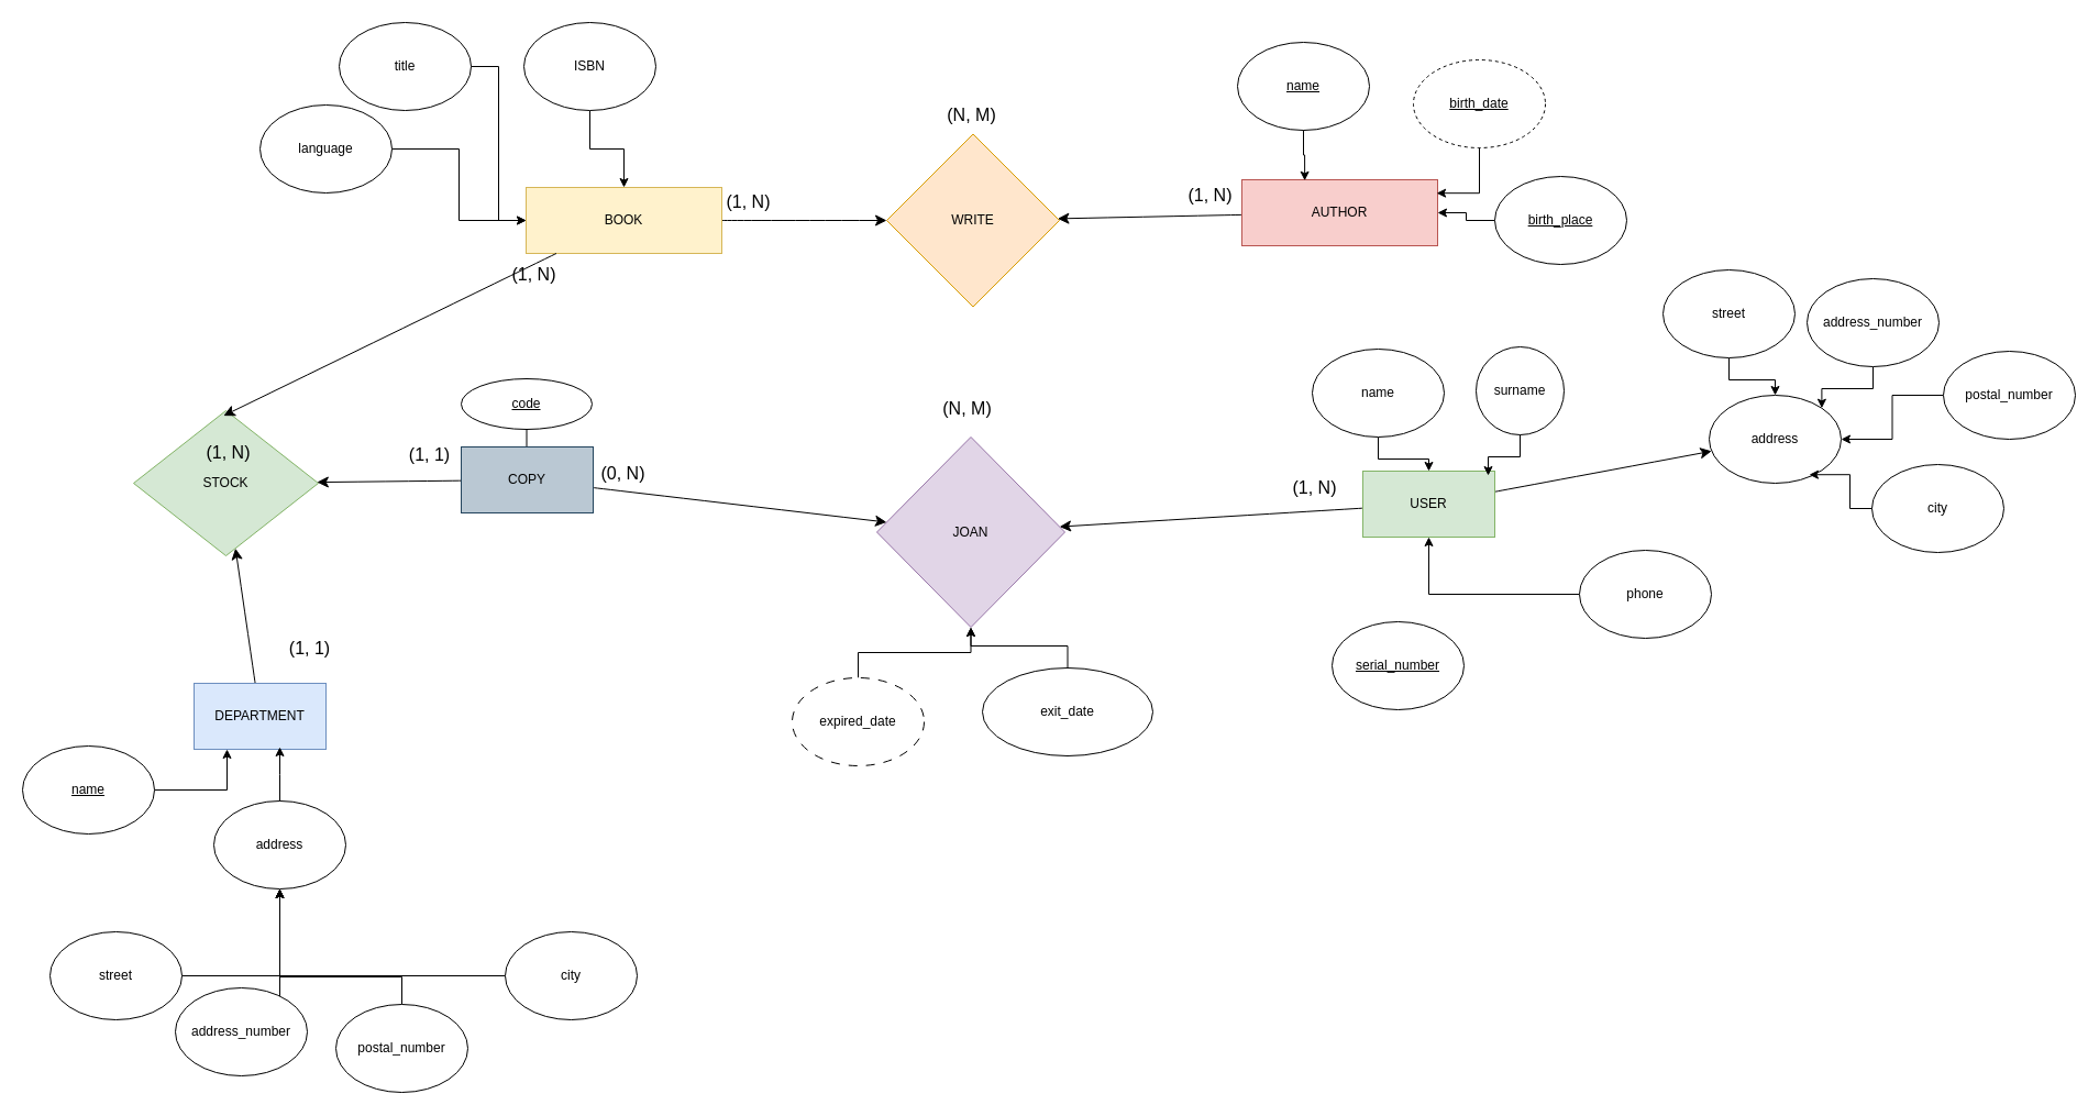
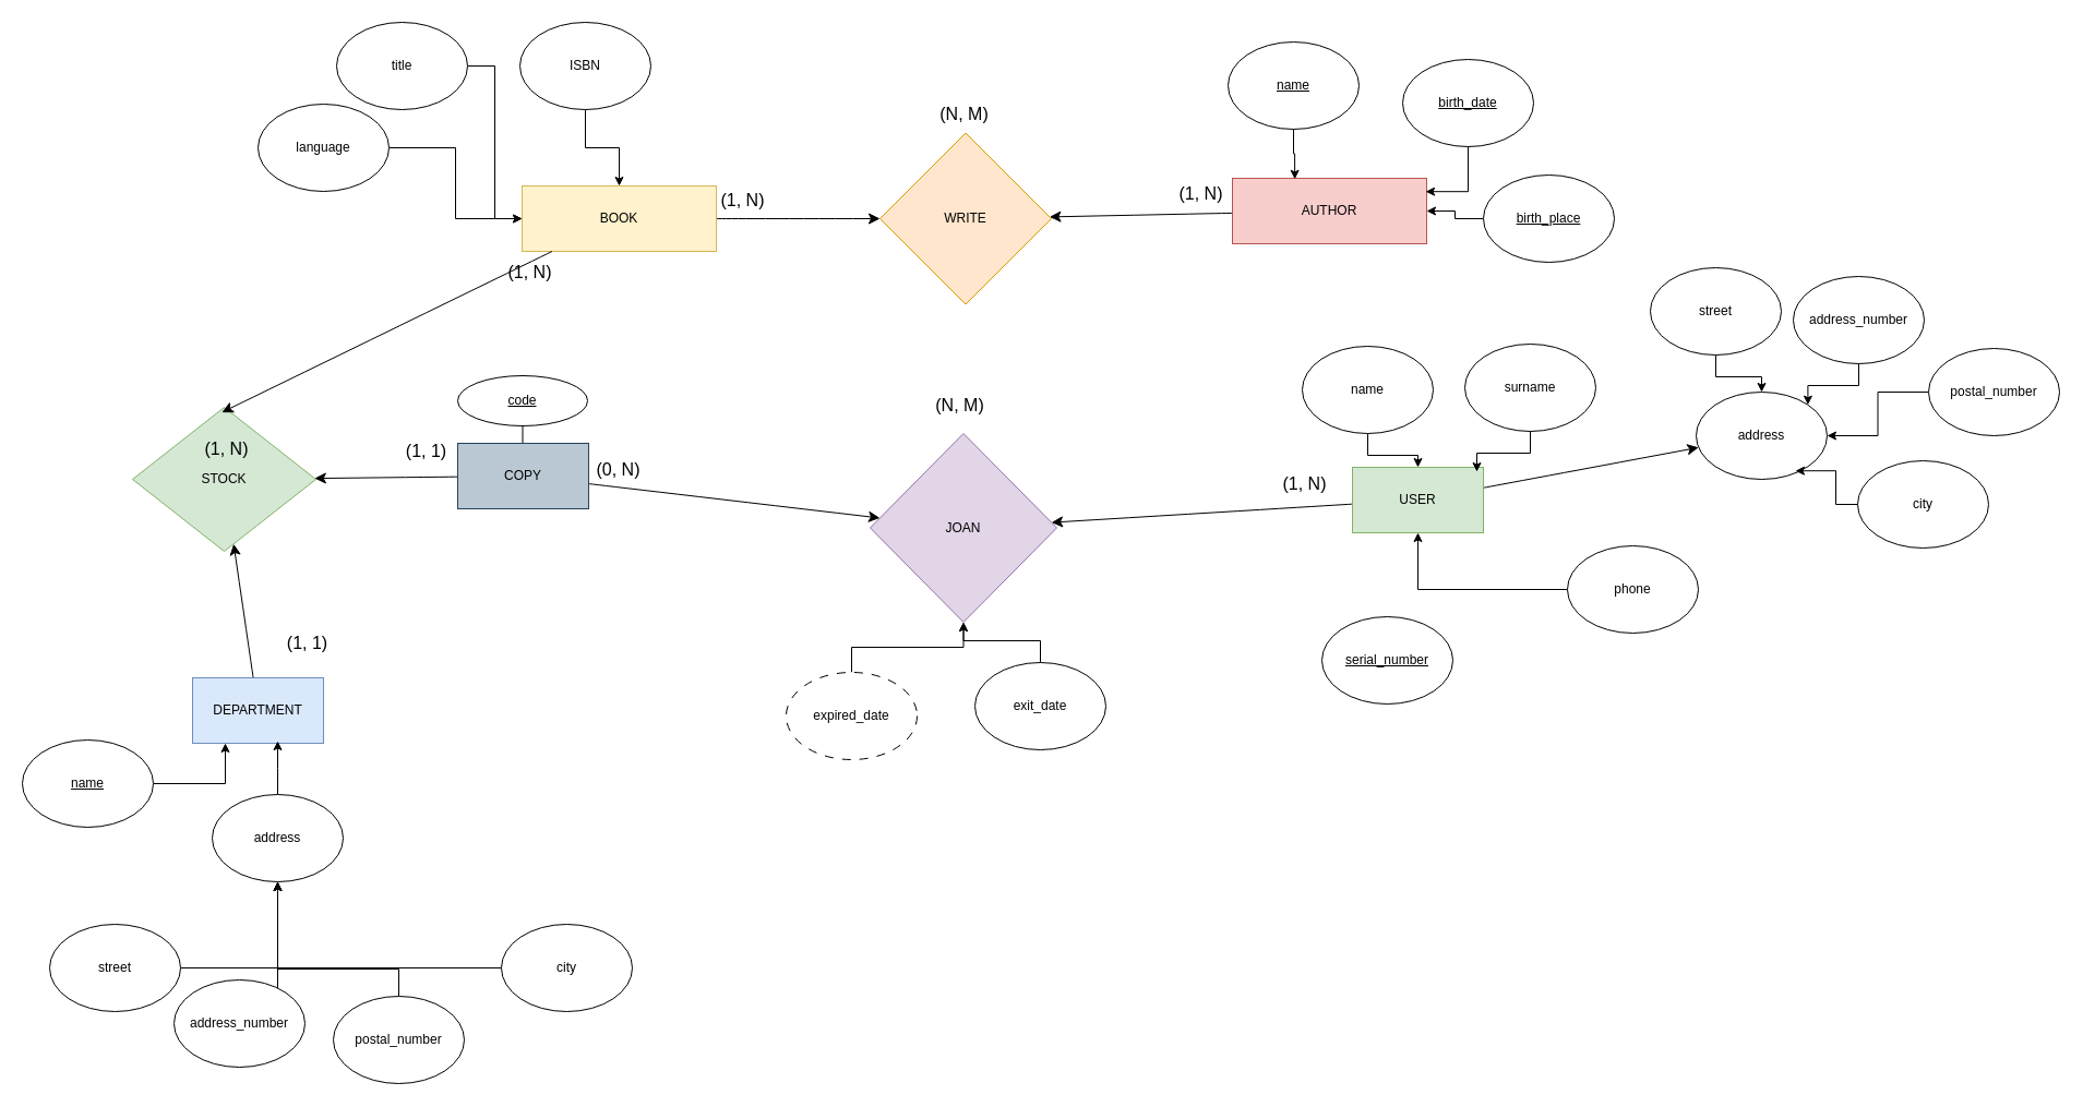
  <mxCell id="0" />
  <mxCell id="1" parent="0" />
  <mxCell id="2" style="edgeStyle=none;curved=1;rounded=0;orthogonalLoop=1;jettySize=auto;html=1;fontSize=12;startSize=8;endSize=8;" edge="1" parent="1" source="3" target="8"><mxGeometry relative="1" as="geometry" /></mxCell>
  <mxCell id="3" value="BOOK" style="rounded=0;whiteSpace=wrap;html=1;fillColor=#fff2cc;strokeColor=#d6b656;" vertex="1" parent="1"><mxGeometry x="478" y="170" width="178" height="60" as="geometry" /></mxCell>
  <mxCell id="4" style="edgeStyle=orthogonalEdgeStyle;rounded=0;orthogonalLoop=1;jettySize=auto;html=1;" edge="1" parent="1" source="5" target="3"><mxGeometry relative="1" as="geometry" /></mxCell>
  <mxCell id="5" value="ISBN" style="ellipse;whiteSpace=wrap;html=1;" vertex="1" parent="1"><mxGeometry x="476" y="20" width="120" height="80" as="geometry" /></mxCell>
  <mxCell id="6" style="edgeStyle=orthogonalEdgeStyle;rounded=0;orthogonalLoop=1;jettySize=auto;html=1;entryX=0;entryY=0.5;entryDx=0;entryDy=0;" edge="1" parent="1" source="7" target="3"><mxGeometry relative="1" as="geometry" /></mxCell>
  <mxCell id="7" value="title" style="ellipse;whiteSpace=wrap;html=1;" vertex="1" parent="1"><mxGeometry x="308" y="20" width="120" height="80" as="geometry" /></mxCell>
  <mxCell id="8" value="WRITE" style="rhombus;whiteSpace=wrap;html=1;fillColor=#ffe6cc;strokeColor=#d79b00;" vertex="1" parent="1"><mxGeometry x="806" y="121.5" width="157" height="157" as="geometry" /></mxCell>
  <mxCell id="9" style="edgeStyle=none;curved=1;rounded=0;orthogonalLoop=1;jettySize=auto;html=1;fontSize=12;startSize=8;endSize=8;" edge="1" parent="1" source="10" target="8"><mxGeometry relative="1" as="geometry" /></mxCell>
  <mxCell id="10" value="AUTHOR" style="rounded=0;whiteSpace=wrap;html=1;fillColor=#f8cecc;strokeColor=#b85450;" vertex="1" parent="1"><mxGeometry x="1129" y="163" width="178" height="60" as="geometry" /></mxCell>
  <mxCell id="11" value="&lt;u&gt;name&lt;/u&gt;" style="ellipse;whiteSpace=wrap;html=1;" vertex="1" parent="1"><mxGeometry x="1125" y="38" width="120" height="80" as="geometry" /></mxCell>
- <mxCell id="12" value="&lt;u&gt;birth_date&lt;/u&gt;" style="ellipse;whiteSpace=wrap;html=1;dashed=1;" vertex="1" parent="1"><mxGeometry x="1285" y="54" width="120" height="80" as="geometry" /></mxCell>
+ <mxCell id="12" value="&lt;u&gt;birth_date&lt;/u&gt;" style="ellipse;whiteSpace=wrap;html=1;" vertex="1" parent="1"><mxGeometry x="1285" y="54" width="120" height="80" as="geometry" /></mxCell>
  <mxCell id="13" style="edgeStyle=orthogonalEdgeStyle;rounded=0;orthogonalLoop=1;jettySize=auto;html=1;" edge="1" parent="1" source="14" target="10"><mxGeometry relative="1" as="geometry" /></mxCell>
  <mxCell id="14" value="&lt;u&gt;birth_place&lt;/u&gt;" style="ellipse;whiteSpace=wrap;html=1;" vertex="1" parent="1"><mxGeometry x="1359" y="160" width="120" height="80" as="geometry" /></mxCell>
  <mxCell id="15" style="edgeStyle=orthogonalEdgeStyle;rounded=0;orthogonalLoop=1;jettySize=auto;html=1;" edge="1" parent="1" source="16" target="3"><mxGeometry relative="1" as="geometry" /></mxCell>
  <mxCell id="16" value="language" style="ellipse;whiteSpace=wrap;html=1;" vertex="1" parent="1"><mxGeometry x="236" y="95" width="120" height="80" as="geometry" /></mxCell>
  <mxCell id="17" style="edgeStyle=none;curved=1;rounded=0;orthogonalLoop=1;jettySize=auto;html=1;fontSize=12;startSize=8;endSize=8;" edge="1" parent="1" source="18" target="55"><mxGeometry relative="1" as="geometry" /></mxCell>
  <mxCell id="18" value="DEPARTMENT" style="rounded=0;whiteSpace=wrap;html=1;fillColor=#dae8fc;strokeColor=#6c8ebf;" vertex="1" parent="1"><mxGeometry x="176" y="621" width="120" height="60" as="geometry" /></mxCell>
  <mxCell id="19" style="edgeStyle=orthogonalEdgeStyle;rounded=0;orthogonalLoop=1;jettySize=auto;html=1;entryX=0.25;entryY=1;entryDx=0;entryDy=0;" edge="1" parent="1" source="20" target="18"><mxGeometry relative="1" as="geometry" /></mxCell>
  <mxCell id="20" value="&lt;u&gt;name&lt;/u&gt;" style="ellipse;whiteSpace=wrap;html=1;" vertex="1" parent="1"><mxGeometry x="20" y="678" width="120" height="80" as="geometry" /></mxCell>
  <mxCell id="21" value="address" style="ellipse;whiteSpace=wrap;html=1;" vertex="1" parent="1"><mxGeometry x="194" y="728" width="120" height="80" as="geometry" /></mxCell>
  <mxCell id="22" style="edgeStyle=none;curved=1;rounded=0;orthogonalLoop=1;jettySize=auto;html=1;fontSize=12;startSize=8;endSize=8;" edge="1" parent="1" source="24" target="28"><mxGeometry relative="1" as="geometry" /></mxCell>
  <mxCell id="23" style="edgeStyle=none;curved=1;rounded=0;orthogonalLoop=1;jettySize=auto;html=1;fontSize=12;startSize=8;endSize=8;" edge="1" parent="1" source="24" target="32"><mxGeometry relative="1" as="geometry" /></mxCell>
  <mxCell id="24" value="USER" style="rounded=0;whiteSpace=wrap;html=1;fillColor=#d5e8d4;strokeColor=#82b366;" vertex="1" parent="1"><mxGeometry x="1239" y="428" width="120" height="60" as="geometry" /></mxCell>
  <mxCell id="25" style="edgeStyle=orthogonalEdgeStyle;rounded=0;orthogonalLoop=1;jettySize=auto;html=1;" edge="1" parent="1" source="26" target="24"><mxGeometry relative="1" as="geometry" /></mxCell>
  <mxCell id="26" value="name" style="ellipse;whiteSpace=wrap;html=1;" vertex="1" parent="1"><mxGeometry x="1193" y="317" width="120" height="80" as="geometry" /></mxCell>
- <mxCell id="27" value="surname" style="ellipse;whiteSpace=wrap;html=1;" vertex="1" parent="1"><mxGeometry x="1342" y="315" width="80" height="80" as="geometry" /></mxCell>
+ <mxCell id="27" value="surname" style="ellipse;whiteSpace=wrap;html=1;" vertex="1" parent="1"><mxGeometry x="1342" y="315" width="120" height="80" as="geometry" /></mxCell>
  <mxCell id="28" value="address" style="ellipse;whiteSpace=wrap;html=1;" vertex="1" parent="1"><mxGeometry x="1554" y="359" width="120" height="80" as="geometry" /></mxCell>
  <mxCell id="29" style="edgeStyle=orthogonalEdgeStyle;rounded=0;orthogonalLoop=1;jettySize=auto;html=1;" edge="1" parent="1" source="30" target="24"><mxGeometry relative="1" as="geometry" /></mxCell>
  <mxCell id="30" value="phone" style="ellipse;whiteSpace=wrap;html=1;" vertex="1" parent="1"><mxGeometry x="1436" y="500" width="120" height="80" as="geometry" /></mxCell>
  <mxCell id="31" value="&lt;u&gt;serial_number&lt;/u&gt;" style="ellipse;whiteSpace=wrap;html=1;" vertex="1" parent="1"><mxGeometry x="1211" y="565" width="120" height="80" as="geometry" /></mxCell>
  <mxCell id="32" value="JOAN" style="rhombus;whiteSpace=wrap;html=1;fillColor=#e1d5e7;strokeColor=#9673a6;" vertex="1" parent="1"><mxGeometry x="797" y="397" width="171" height="173" as="geometry" /></mxCell>
  <mxCell id="33" style="edgeStyle=orthogonalEdgeStyle;rounded=0;orthogonalLoop=1;jettySize=auto;html=1;entryX=0.5;entryY=1;entryDx=0;entryDy=0;" edge="1" parent="1" source="34" target="32"><mxGeometry relative="1" as="geometry" /></mxCell>
- <mxCell id="34" value="exit_date" style="ellipse;whiteSpace=wrap;html=1;" vertex="1" parent="1"><mxGeometry x="893" y="607" width="155" height="80" as="geometry" /></mxCell>
+ <mxCell id="34" value="exit_date" style="ellipse;whiteSpace=wrap;html=1;" vertex="1" parent="1"><mxGeometry x="893" y="607" width="120" height="80" as="geometry" /></mxCell>
  <mxCell id="35" style="edgeStyle=orthogonalEdgeStyle;rounded=0;orthogonalLoop=1;jettySize=auto;html=1;entryX=0.5;entryY=1;entryDx=0;entryDy=0;" edge="1" parent="1" source="36" target="32"><mxGeometry relative="1" as="geometry" /></mxCell>
  <mxCell id="36" value="expired_date" style="ellipse;whiteSpace=wrap;html=1;dashed=1;dashPattern=8 8;" vertex="1" parent="1"><mxGeometry x="720" y="616" width="120" height="80" as="geometry" /></mxCell>
  <mxCell id="37" value="(1, N)" style="text;html=1;align=center;verticalAlign=middle;resizable=0;points=[];autosize=1;strokeColor=none;fillColor=none;fontSize=16;" vertex="1" parent="1"><mxGeometry x="650.5" y="167.5" width="58" height="31" as="geometry" /></mxCell>
  <mxCell id="38" value="(1, N)" style="text;html=1;align=center;verticalAlign=middle;resizable=0;points=[];autosize=1;strokeColor=none;fillColor=none;fontSize=16;" vertex="1" parent="1"><mxGeometry x="1070.5" y="161.5" width="58" height="31" as="geometry" /></mxCell>
  <mxCell id="39" value="(N, M)" style="text;html=1;align=center;verticalAlign=middle;resizable=0;points=[];autosize=1;strokeColor=none;fillColor=none;fontSize=16;" vertex="1" parent="1"><mxGeometry x="851.5" y="88.5" width="62" height="31" as="geometry" /></mxCell>
  <mxCell id="40" style="edgeStyle=orthogonalEdgeStyle;rounded=0;orthogonalLoop=1;jettySize=auto;html=1;" edge="1" parent="1" source="41" target="21"><mxGeometry relative="1" as="geometry" /></mxCell>
  <mxCell id="41" value="street" style="ellipse;whiteSpace=wrap;html=1;" vertex="1" parent="1"><mxGeometry x="45" y="847" width="120" height="80" as="geometry" /></mxCell>
  <mxCell id="42" style="edgeStyle=orthogonalEdgeStyle;rounded=0;orthogonalLoop=1;jettySize=auto;html=1;" edge="1" parent="1" source="43" target="21"><mxGeometry relative="1" as="geometry"><Array as="points"><mxPoint x="365" y="888" /><mxPoint x="254" y="888" /></Array></mxGeometry></mxCell>
  <mxCell id="43" value="postal_number" style="ellipse;whiteSpace=wrap;html=1;" vertex="1" parent="1"><mxGeometry x="305" y="913" width="120" height="80" as="geometry" /></mxCell>
  <mxCell id="44" style="edgeStyle=orthogonalEdgeStyle;rounded=0;orthogonalLoop=1;jettySize=auto;html=1;" edge="1" parent="1" source="45" target="21"><mxGeometry relative="1" as="geometry"><Array as="points"><mxPoint x="254" y="885" /><mxPoint x="254" y="885" /></Array></mxGeometry></mxCell>
  <mxCell id="45" value="address_number" style="ellipse;whiteSpace=wrap;html=1;" vertex="1" parent="1"><mxGeometry x="159" y="898" width="120" height="80" as="geometry" /></mxCell>
  <mxCell id="46" style="edgeStyle=orthogonalEdgeStyle;rounded=0;orthogonalLoop=1;jettySize=auto;html=1;entryX=0.5;entryY=1;entryDx=0;entryDy=0;" edge="1" parent="1" source="47" target="21"><mxGeometry relative="1" as="geometry" /></mxCell>
  <mxCell id="47" value="city" style="ellipse;whiteSpace=wrap;html=1;" vertex="1" parent="1"><mxGeometry x="459" y="847" width="120" height="80" as="geometry" /></mxCell>
  <mxCell id="48" style="edgeStyle=orthogonalEdgeStyle;rounded=0;orthogonalLoop=1;jettySize=auto;html=1;" edge="1" parent="1" source="49" target="28"><mxGeometry relative="1" as="geometry" /></mxCell>
  <mxCell id="49" value="street" style="ellipse;whiteSpace=wrap;html=1;" vertex="1" parent="1"><mxGeometry x="1512" y="245" width="120" height="80" as="geometry" /></mxCell>
  <mxCell id="50" style="edgeStyle=orthogonalEdgeStyle;rounded=0;orthogonalLoop=1;jettySize=auto;html=1;" edge="1" parent="1" source="51" target="28"><mxGeometry relative="1" as="geometry" /></mxCell>
  <mxCell id="51" value="postal_number" style="ellipse;whiteSpace=wrap;html=1;" vertex="1" parent="1"><mxGeometry x="1767" y="319" width="120" height="80" as="geometry" /></mxCell>
  <mxCell id="52" style="edgeStyle=orthogonalEdgeStyle;rounded=0;orthogonalLoop=1;jettySize=auto;html=1;entryX=1;entryY=0;entryDx=0;entryDy=0;" edge="1" parent="1" source="53" target="28"><mxGeometry relative="1" as="geometry" /></mxCell>
  <mxCell id="53" value="address_number" style="ellipse;whiteSpace=wrap;html=1;" vertex="1" parent="1"><mxGeometry x="1643" y="253" width="120" height="80" as="geometry" /></mxCell>
  <mxCell id="54" value="city" style="ellipse;whiteSpace=wrap;html=1;" vertex="1" parent="1"><mxGeometry x="1702" y="422" width="120" height="80" as="geometry" /></mxCell>
  <mxCell id="55" value="STOCK" style="rhombus;whiteSpace=wrap;html=1;fillColor=#d5e8d4;strokeColor=#82b366;" vertex="1" parent="1"><mxGeometry x="121" y="373" width="168" height="132" as="geometry" /></mxCell>
  <mxCell id="56" style="edgeStyle=orthogonalEdgeStyle;rounded=0;orthogonalLoop=1;jettySize=auto;html=1;" edge="1" parent="1" source="57" target="64"><mxGeometry relative="1" as="geometry" /></mxCell>
  <mxCell id="57" value="&lt;u&gt;code&lt;/u&gt;" style="ellipse;whiteSpace=wrap;html=1;" vertex="1" parent="1"><mxGeometry x="419" y="344" width="119" height="46" as="geometry" /></mxCell>
  <mxCell id="58" style="edgeStyle=none;curved=1;rounded=0;orthogonalLoop=1;jettySize=auto;html=1;entryX=0.487;entryY=0.035;entryDx=0;entryDy=0;entryPerimeter=0;fontSize=12;startSize=8;endSize=8;" edge="1" parent="1" source="3" target="55"><mxGeometry relative="1" as="geometry" /></mxCell>
  <mxCell id="59" value="(1, N)" style="text;html=1;align=center;verticalAlign=middle;resizable=0;points=[];autosize=1;strokeColor=none;fillColor=none;fontSize=16;" vertex="1" parent="1"><mxGeometry x="456" y="233" width="58" height="31" as="geometry" /></mxCell>
  <mxCell id="60" value="(1, 1)" style="text;html=1;align=center;verticalAlign=middle;resizable=0;points=[];autosize=1;strokeColor=none;fillColor=none;fontSize=16;" vertex="1" parent="1"><mxGeometry x="253" y="573" width="55" height="31" as="geometry" /></mxCell>
  <mxCell id="61" value="(1, N)" style="text;html=1;align=center;verticalAlign=middle;resizable=0;points=[];autosize=1;strokeColor=none;fillColor=none;fontSize=16;" vertex="1" parent="1"><mxGeometry x="178" y="395" width="58" height="31" as="geometry" /></mxCell>
  <mxCell id="62" style="edgeStyle=none;curved=1;rounded=0;orthogonalLoop=1;jettySize=auto;html=1;fontSize=12;startSize=8;endSize=8;" edge="1" parent="1" source="64" target="55"><mxGeometry relative="1" as="geometry" /></mxCell>
  <mxCell id="63" style="edgeStyle=none;curved=1;rounded=0;orthogonalLoop=1;jettySize=auto;html=1;fontSize=12;startSize=8;endSize=8;" edge="1" parent="1" source="64" target="32"><mxGeometry relative="1" as="geometry" /></mxCell>
  <mxCell id="64" value="COPY" style="rounded=0;whiteSpace=wrap;html=1;fillColor=#bac8d3;strokeColor=#23445d;" vertex="1" parent="1"><mxGeometry x="419" y="406" width="120" height="60" as="geometry" /></mxCell>
  <mxCell id="65" value="(1, 1)" style="text;html=1;align=center;verticalAlign=middle;resizable=0;points=[];autosize=1;strokeColor=none;fillColor=none;fontSize=16;" vertex="1" parent="1"><mxGeometry x="362" y="397" width="55" height="31" as="geometry" /></mxCell>
  <mxCell id="66" value="(0, N)" style="text;html=1;align=center;verticalAlign=middle;resizable=0;points=[];autosize=1;strokeColor=none;fillColor=none;fontSize=16;" vertex="1" parent="1"><mxGeometry x="536.5" y="414.5" width="58" height="31" as="geometry" /></mxCell>
  <mxCell id="67" value="(1, N)" style="text;html=1;align=center;verticalAlign=middle;resizable=0;points=[];autosize=1;strokeColor=none;fillColor=none;fontSize=16;" vertex="1" parent="1"><mxGeometry x="1165.5" y="427.5" width="58" height="31" as="geometry" /></mxCell>
  <mxCell id="68" value="(N, M)" style="text;html=1;align=center;verticalAlign=middle;resizable=0;points=[];autosize=1;strokeColor=none;fillColor=none;fontSize=16;" vertex="1" parent="1"><mxGeometry x="848" y="355" width="62" height="31" as="geometry" /></mxCell>
  <mxCell id="69" style="edgeStyle=orthogonalEdgeStyle;rounded=0;orthogonalLoop=1;jettySize=auto;html=1;" edge="1" parent="1" source="21"><mxGeometry relative="1" as="geometry"><mxPoint x="254" y="679" as="targetPoint" /></mxGeometry></mxCell>
  <mxCell id="70" style="edgeStyle=orthogonalEdgeStyle;rounded=0;orthogonalLoop=1;jettySize=auto;html=1;entryX=0.321;entryY=0.013;entryDx=0;entryDy=0;entryPerimeter=0;" edge="1" parent="1" source="11" target="10"><mxGeometry relative="1" as="geometry" /></mxCell>
  <mxCell id="71" style="edgeStyle=orthogonalEdgeStyle;rounded=0;orthogonalLoop=1;jettySize=auto;html=1;entryX=0.995;entryY=0.203;entryDx=0;entryDy=0;entryPerimeter=0;" edge="1" parent="1" source="12" target="10"><mxGeometry relative="1" as="geometry" /></mxCell>
  <mxCell id="72" style="edgeStyle=orthogonalEdgeStyle;rounded=0;orthogonalLoop=1;jettySize=auto;html=1;entryX=0.95;entryY=0.067;entryDx=0;entryDy=0;entryPerimeter=0;" edge="1" parent="1" source="27" target="24"><mxGeometry relative="1" as="geometry" /></mxCell>
  <mxCell id="73" style="edgeStyle=orthogonalEdgeStyle;rounded=0;orthogonalLoop=1;jettySize=auto;html=1;entryX=0.758;entryY=0.903;entryDx=0;entryDy=0;entryPerimeter=0;" edge="1" parent="1" source="54" target="28"><mxGeometry relative="1" as="geometry" /></mxCell>
